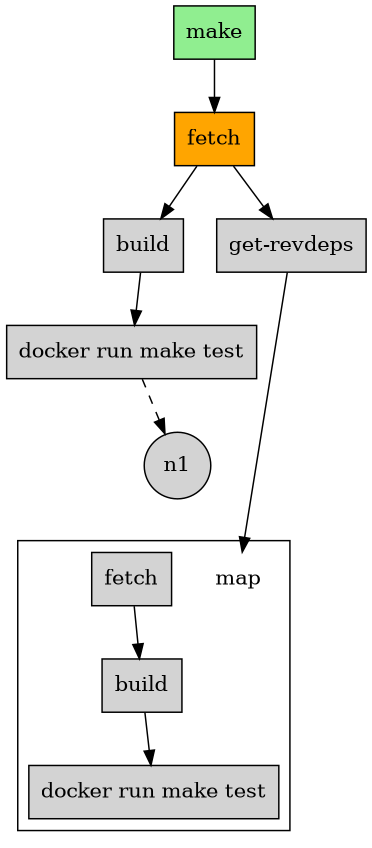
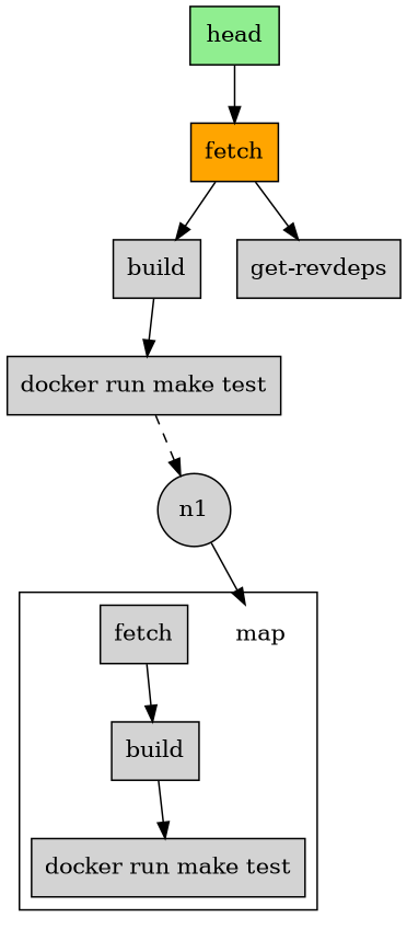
  digraph {
    rankdir=TB
    node [shape=box fillcolor="#d3d3d3" style=filled]
    n0 [label=map shape=none fillcolor="" style=""]
    n9 [label=fetch]
    n8 [label=build]
    n7 [label="docker run make test"]
-   n5 [fillcolor="#90ee90" label=make]
+   n5 [fillcolor="#90ee90" label=head]
    n4 [fillcolor="#ffa500" label=fetch]
    n3 [label=build]
    n6 [label="get-revdeps"]
    n2 [label="docker run make test"]
    n1 [shape=circle]
    subgraph cluster_1 {
      n0
      n9
      n8
      n7
    }
    n9 -> n8
    n8 -> n7
    n5 -> n4
    n4 -> n3
    n4 -> n6
    n3 -> n2
    n2 -> n1 [style=dashed]
-   n6 -> n0
+   n1 -> n0
  }
